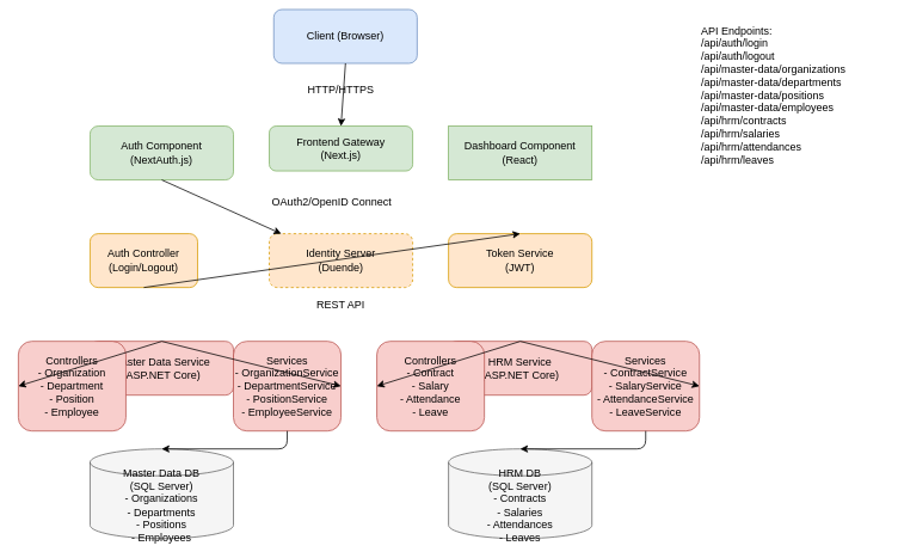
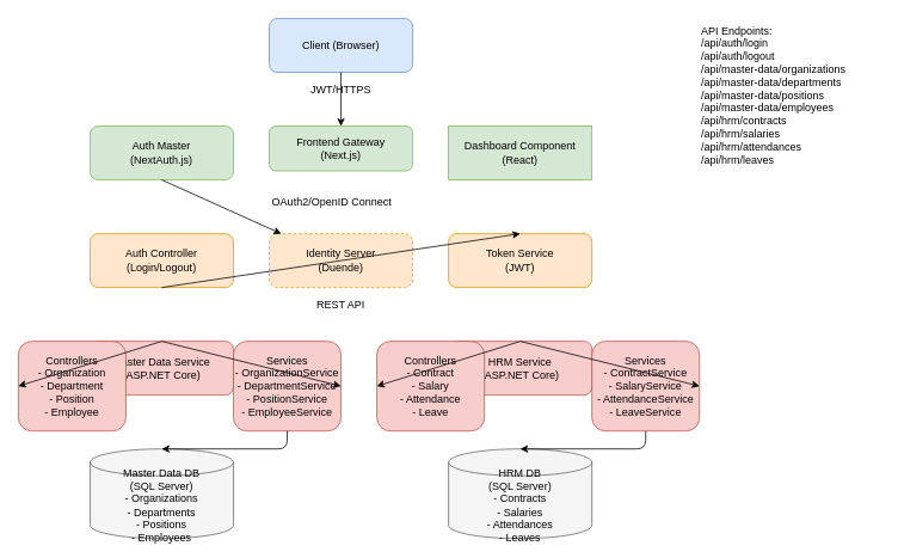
  <mxCell id="0" />
  <mxCell id="1" parent="0" />
- <mxCell id="2" value="Client (Browser)" style="rounded=1;whiteSpace=wrap;html=1;fillColor=#dae8fc;strokeColor=#6c8ebf;" vertex="1" parent="1"><mxGeometry x="305" y="10" width="160" height="60" as="geometry" /></mxCell>
+ <mxCell id="2" value="Client (Browser)" style="rounded=1;whiteSpace=wrap;html=1;fillColor=#dae8fc;strokeColor=#6c8ebf;" vertex="1" parent="1"><mxGeometry x="300" y="20" width="160" height="60" as="geometry" /></mxCell>
  <mxCell id="3" value="Frontend Gateway&#10;(Next.js)" style="rounded=1;whiteSpace=wrap;html=1;fillColor=#d5e8d4;strokeColor=#82b366;" vertex="1" parent="1"><mxGeometry x="300" y="140" width="160" height="50" as="geometry" /></mxCell>
- <mxCell id="4" value="Auth Component&#10;(NextAuth.js)" style="rounded=1;whiteSpace=wrap;html=1;fillColor=#d5e8d4;strokeColor=#82b366;" vertex="1" parent="1"><mxGeometry x="100" y="140" width="160" height="60" as="geometry" /></mxCell>
+ <mxCell id="4" value="Auth Master&#10;(NextAuth.js)" style="rounded=1;whiteSpace=wrap;html=1;fillColor=#d5e8d4;strokeColor=#82b366;" vertex="1" parent="1"><mxGeometry x="100" y="140" width="160" height="60" as="geometry" /></mxCell>
  <mxCell id="5" value="Dashboard Component&#10;(React)" style="whiteSpace=wrap;html=1;fillColor=#d5e8d4;strokeColor=#82b366;rounded=0;" vertex="1" parent="1"><mxGeometry x="500" y="140" width="160" height="60" as="geometry" /></mxCell>
  <mxCell id="6" value="Identity Server&#10;(Duende)" style="rounded=1;whiteSpace=wrap;html=1;fillColor=#ffe6cc;strokeColor=#d79b00;dashed=1;" vertex="1" parent="1"><mxGeometry x="300" y="260" width="160" height="60" as="geometry" /></mxCell>
- <mxCell id="7" value="Auth Controller&#10;(Login/Logout)" style="rounded=1;whiteSpace=wrap;html=1;fillColor=#ffe6cc;strokeColor=#d79b00;" vertex="1" parent="1"><mxGeometry x="100" y="260" width="120" height="60" as="geometry" /></mxCell>
+ <mxCell id="7" value="Auth Controller&#10;(Login/Logout)" style="rounded=1;whiteSpace=wrap;html=1;fillColor=#ffe6cc;strokeColor=#d79b00;" vertex="1" parent="1"><mxGeometry x="100" y="260" width="160" height="60" as="geometry" /></mxCell>
  <mxCell id="8" value="Token Service&#10;(JWT)" style="rounded=1;whiteSpace=wrap;html=1;fillColor=#ffe6cc;strokeColor=#d79b00;" vertex="1" parent="1"><mxGeometry x="500" y="260" width="160" height="60" as="geometry" /></mxCell>
  <mxCell id="9" value="Master Data Service&#10;(ASP.NET Core)" style="rounded=1;whiteSpace=wrap;html=1;fillColor=#f8cecc;strokeColor=#b85450;" vertex="1" parent="1"><mxGeometry x="100" y="380" width="160" height="60" as="geometry" /></mxCell>
  <mxCell id="10" value="Controllers&#10;- Organization&#10;- Department&#10;- Position&#10;- Employee" style="rounded=1;whiteSpace=wrap;html=1;fillColor=#f8cecc;strokeColor=#b85450;" vertex="1" parent="1"><mxGeometry x="20" y="380" width="120" height="100" as="geometry" /></mxCell>
  <mxCell id="11" value="Services&#10;- OrganizationService&#10;- DepartmentService&#10;- PositionService&#10;- EmployeeService" style="rounded=1;whiteSpace=wrap;html=1;fillColor=#f8cecc;strokeColor=#b85450;" vertex="1" parent="1"><mxGeometry x="260" y="380" width="120" height="100" as="geometry" /></mxCell>
  <mxCell id="12" value="HRM Service&#10;(ASP.NET Core)" style="rounded=1;whiteSpace=wrap;html=1;fillColor=#f8cecc;strokeColor=#b85450;" vertex="1" parent="1"><mxGeometry x="500" y="380" width="160" height="60" as="geometry" /></mxCell>
  <mxCell id="13" value="Controllers&#10;- Contract&#10;- Salary&#10;- Attendance&#10;- Leave" style="rounded=1;whiteSpace=wrap;html=1;fillColor=#f8cecc;strokeColor=#b85450;" vertex="1" parent="1"><mxGeometry x="420" y="380" width="120" height="100" as="geometry" /></mxCell>
  <mxCell id="14" value="Services&#10;- ContractService&#10;- SalaryService&#10;- AttendanceService&#10;- LeaveService" style="rounded=1;whiteSpace=wrap;html=1;fillColor=#f8cecc;strokeColor=#b85450;" vertex="1" parent="1"><mxGeometry x="660" y="380" width="120" height="100" as="geometry" /></mxCell>
  <mxCell id="15" value="Master Data DB&#10;(SQL Server)&#10;- Organizations&#10;- Departments&#10;- Positions&#10;- Employees" style="shape=cylinder3;whiteSpace=wrap;html=1;boundedLbl=1;backgroundOutline=1;size=15;fillColor=#f5f5f5;strokeColor=#666666;" vertex="1" parent="1"><mxGeometry x="100" y="500" width="160" height="100" as="geometry" /></mxCell>
  <mxCell id="16" value="HRM DB&#10;(SQL Server)&#10;- Contracts&#10;- Salaries&#10;- Attendances&#10;- Leaves" style="shape=cylinder3;whiteSpace=wrap;html=1;boundedLbl=1;backgroundOutline=1;size=15;fillColor=#f5f5f5;strokeColor=#666666;" vertex="1" parent="1"><mxGeometry x="500" y="500" width="160" height="100" as="geometry" /></mxCell>
  <mxCell id="17" value="" style="endArrow=classic;html=1;exitX=0.5;exitY=1;exitDx=0;exitDy=0;entryX=0.5;entryY=0;entryDx=0;entryDy=0;" edge="1" parent="1" source="2" target="3"><mxGeometry width="50" height="50" relative="1" as="geometry" /></mxCell>
  <mxCell id="18" value="" style="endArrow=classic;html=1;exitX=0.5;exitY=1;exitDx=0;exitDy=0;" edge="1" parent="1" source="4" target="6"><mxGeometry width="50" height="50" relative="1" as="geometry" /></mxCell>
  <mxCell id="19" value="" style="endArrow=classic;html=1;exitX=0.5;exitY=1;exitDx=0;exitDy=0;entryX=0.5;entryY=0;entryDx=0;entryDy=0;" edge="1" parent="1" source="7" target="8"><mxGeometry width="50" height="50" relative="1" as="geometry" /></mxCell>
  <mxCell id="20" value="" style="endArrow=classic;html=1;exitX=0.5;exitY=0;exitDx=0;exitDy=0;entryX=0;entryY=0.5;entryDx=0;entryDy=0;" edge="1" parent="1" source="9" target="10"><mxGeometry width="50" height="50" relative="1" as="geometry" /></mxCell>
  <mxCell id="21" value="" style="endArrow=classic;html=1;exitX=0.5;exitY=0;exitDx=0;exitDy=0;entryX=1;entryY=0.5;entryDx=0;entryDy=0;" edge="1" parent="1" source="9" target="11"><mxGeometry width="50" height="50" relative="1" as="geometry" /></mxCell>
  <mxCell id="22" value="" style="endArrow=classic;html=1;exitX=0.5;exitY=0;exitDx=0;exitDy=0;entryX=0;entryY=0.5;entryDx=0;entryDy=0;" edge="1" parent="1" source="12" target="13"><mxGeometry width="50" height="50" relative="1" as="geometry" /></mxCell>
  <mxCell id="23" value="" style="endArrow=classic;html=1;exitX=0.5;exitY=0;exitDx=0;exitDy=0;entryX=1;entryY=0.5;entryDx=0;entryDy=0;" edge="1" parent="1" source="12" target="14"><mxGeometry width="50" height="50" relative="1" as="geometry" /></mxCell>
  <mxCell id="24" value="" style="endArrow=classic;html=1;exitX=0.5;exitY=1;exitDx=0;exitDy=0;entryX=0.5;entryY=0;entryDx=0;entryDy=0;" edge="1" parent="1" source="11" target="15"><mxGeometry width="50" height="50" relative="1" as="geometry"><Array as="points"><mxPoint x="320" y="500" /><mxPoint x="320" y="500" /></Array></mxGeometry></mxCell>
  <mxCell id="25" value="" style="endArrow=classic;html=1;exitX=0.5;exitY=1;exitDx=0;exitDy=0;entryX=0.5;entryY=0;entryDx=0;entryDy=0;" edge="1" parent="1" source="14" target="16"><mxGeometry width="50" height="50" relative="1" as="geometry"><Array as="points"><mxPoint x="720" y="500" /><mxPoint x="720" y="500" /></Array></mxGeometry></mxCell>
- <mxCell id="26" value="HTTP/HTTPS" style="text;html=1;strokeColor=none;fillColor=none;align=center;verticalAlign=middle;whiteSpace=wrap;rounded=0;" vertex="1" parent="1"><mxGeometry x="300" y="90" width="160" height="20" as="geometry" /></mxCell>
+ <mxCell id="26" value="JWT/HTTPS" style="text;html=1;strokeColor=none;fillColor=none;align=center;verticalAlign=middle;whiteSpace=wrap;rounded=0;" vertex="1" parent="1"><mxGeometry x="300" y="90" width="160" height="20" as="geometry" /></mxCell>
  <mxCell id="27" value="OAuth2/OpenID Connect" style="text;html=1;strokeColor=none;fillColor=none;align=center;verticalAlign=middle;whiteSpace=wrap;rounded=0;" vertex="1" parent="1"><mxGeometry x="290" y="215" width="160" height="20" as="geometry" /></mxCell>
  <mxCell id="28" value="REST API" style="text;html=1;strokeColor=none;fillColor=none;align=center;verticalAlign=middle;whiteSpace=wrap;rounded=0;" vertex="1" parent="1"><mxGeometry x="300" y="330" width="160" height="20" as="geometry" /></mxCell>
  <mxCell id="29" value="API Endpoints:&#10;/api/auth/login&#10;/api/auth/logout&#10;/api/master-data/organizations&#10;/api/master-data/departments&#10;/api/master-data/positions&#10;/api/master-data/employees&#10;/api/hrm/contracts&#10;/api/hrm/salaries&#10;/api/hrm/attendances&#10;/api/hrm/leaves" style="text;html=1;strokeColor=none;fillColor=none;align=left;verticalAlign=top;whiteSpace=wrap;rounded=0;" vertex="1" parent="1"><mxGeometry x="780" y="20" width="200" height="200" as="geometry" /></mxCell>
